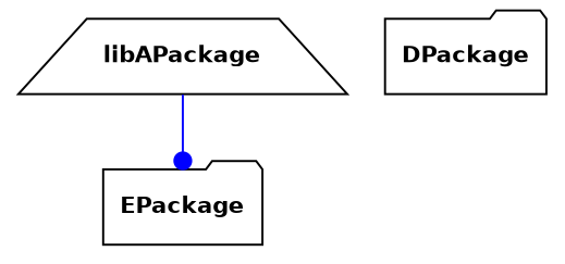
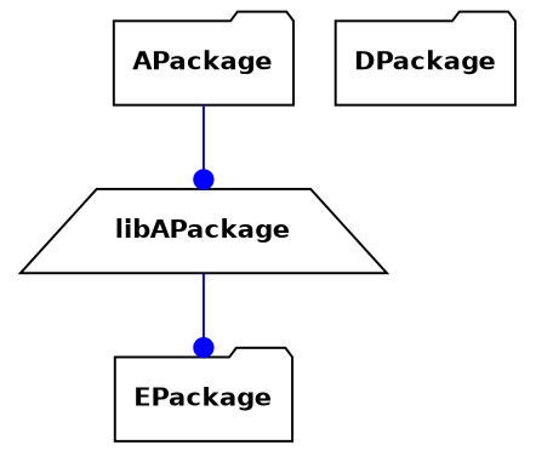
  digraph {
    node [fontname="Helvetica-Bold" fontsize=11 shape=folder]
    edge [arrowhead=dot color=blue]
+   n1 [label=APackage]
    n2 [label=libAPackage shape=trapezium]
    n3 [label=EPackage]
    n4 [label=DPackage]
+   n1 -> n2
    n2 -> n3
  }
